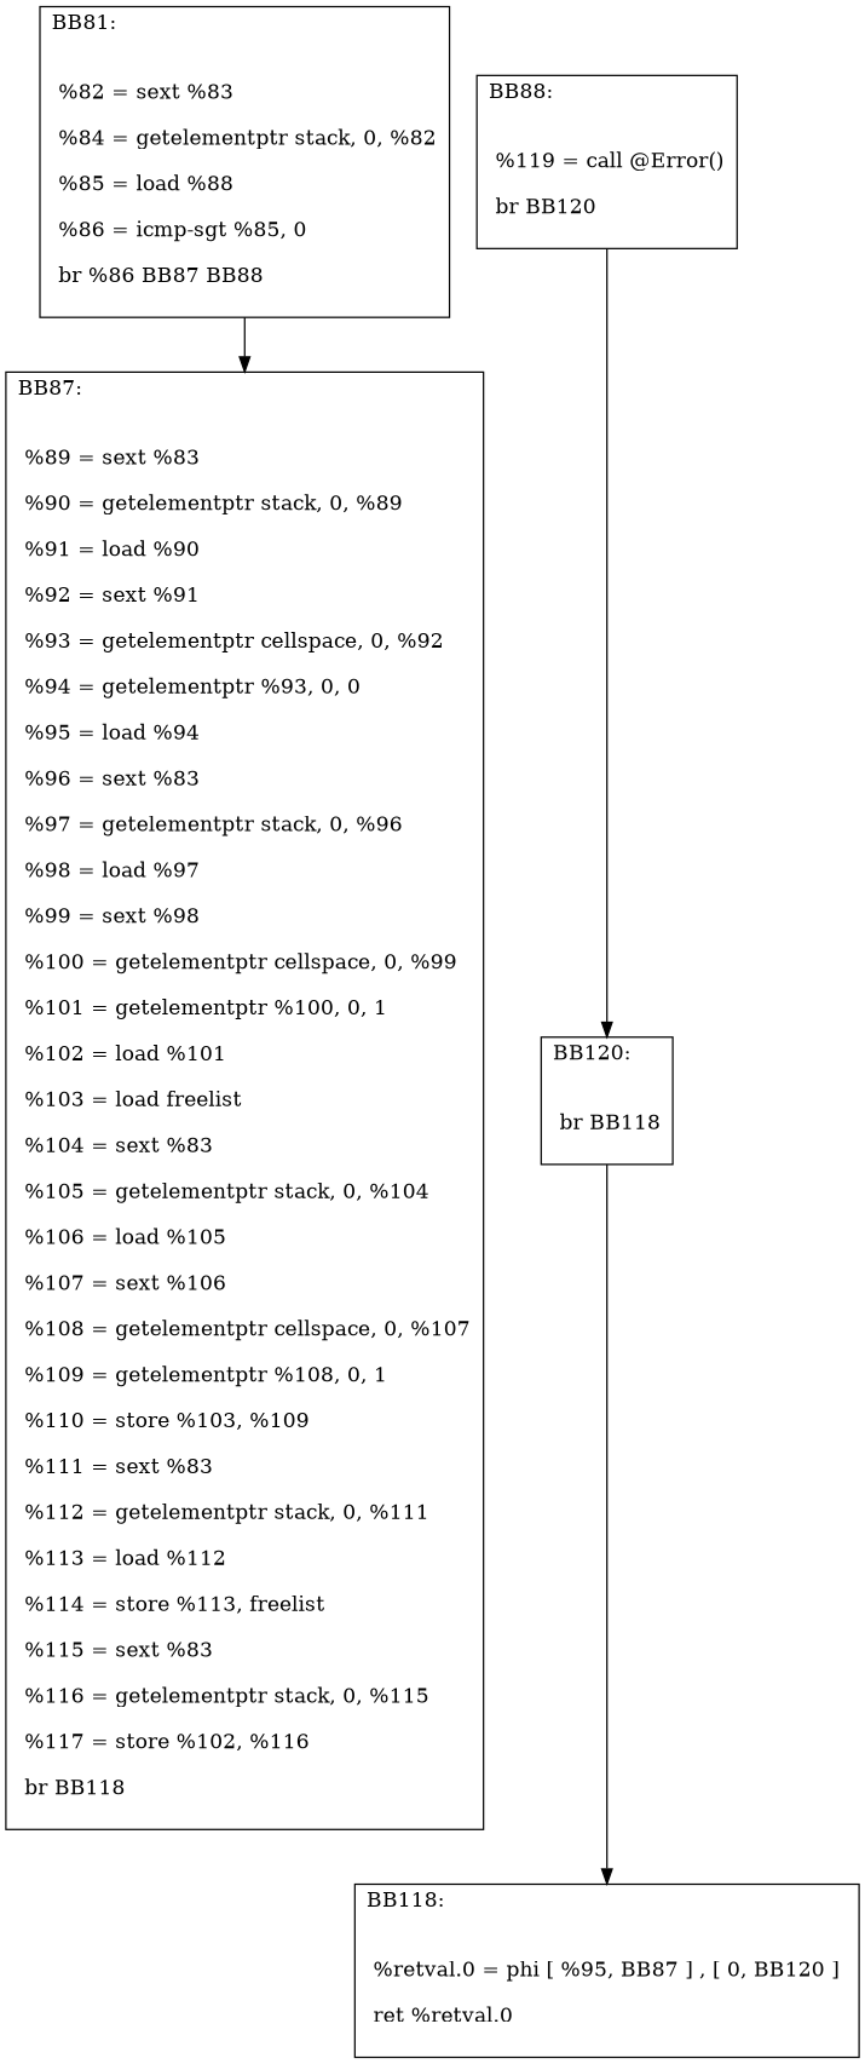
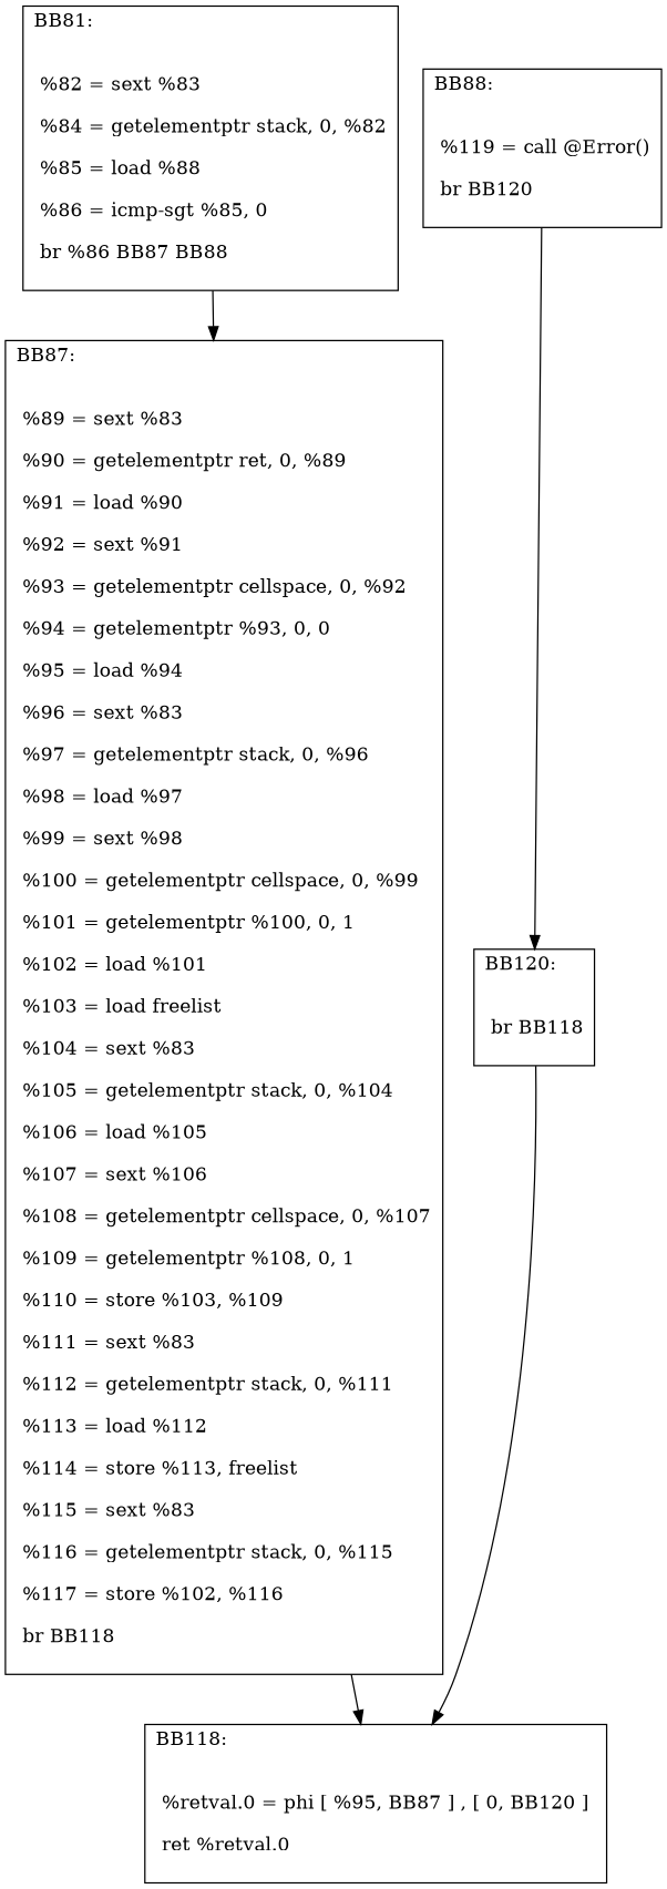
  digraph {
    node [shape=record]
    n1 [label="{BB81:\l\l\n             %82 = sext %83\l\n             %84 = getelementptr stack, 0, %82\l\n             %85 = load %88\l\n             %86 = icmp-sgt %85, 0\l\n             br %86 BB87 BB88\l\n             }"]
-   n2 [label="{BB87:\l\l\n             %89 = sext %83\l\n             %90 = getelementptr stack, 0, %89\l\n             %91 = load %90\l\n             %92 = sext %91\l\n             %93 = getelementptr cellspace, 0, %92\l\n             %94 = getelementptr %93, 0, 0\l\n             %95 = load %94\l\n             %96 = sext %83\l\n             %97 = getelementptr stack, 0, %96\l\n             %98 = load %97\l\n             %99 = sext %98\l\n             %100 = getelementptr cellspace, 0, %99\l\n             %101 = getelementptr %100, 0, 1\l\n             %102 = load %101\l\n             %103 = load freelist\l\n             %104 = sext %83\l\n             %105 = getelementptr stack, 0, %104\l\n             %106 = load %105\l\n             %107 = sext %106\l\n             %108 = getelementptr cellspace, 0, %107\l\n             %109 = getelementptr %108, 0, 1\l\n             %110 = store %103, %109\l\n             %111 = sext %83\l\n             %112 = getelementptr stack, 0, %111\l\n             %113 = load %112\l\n             %114 = store %113, freelist\l\n             %115 = sext %83\l\n             %116 = getelementptr stack, 0, %115\l\n             %117 = store %102, %116\l\n             br BB118\l\n             }"]
+   n2 [label="{BB87:\l\l\n             %89 = sext %83\l\n             %90 = getelementptr ret, 0, %89\l\n             %91 = load %90\l\n             %92 = sext %91\l\n             %93 = getelementptr cellspace, 0, %92\l\n             %94 = getelementptr %93, 0, 0\l\n             %95 = load %94\l\n             %96 = sext %83\l\n             %97 = getelementptr stack, 0, %96\l\n             %98 = load %97\l\n             %99 = sext %98\l\n             %100 = getelementptr cellspace, 0, %99\l\n             %101 = getelementptr %100, 0, 1\l\n             %102 = load %101\l\n             %103 = load freelist\l\n             %104 = sext %83\l\n             %105 = getelementptr stack, 0, %104\l\n             %106 = load %105\l\n             %107 = sext %106\l\n             %108 = getelementptr cellspace, 0, %107\l\n             %109 = getelementptr %108, 0, 1\l\n             %110 = store %103, %109\l\n             %111 = sext %83\l\n             %112 = getelementptr stack, 0, %111\l\n             %113 = load %112\l\n             %114 = store %113, freelist\l\n             %115 = sext %83\l\n             %116 = getelementptr stack, 0, %115\l\n             %117 = store %102, %116\l\n             br BB118\l\n             }"]
    n3 [label="{BB118:\l\l\n             %retval.0 = phi [ %95, BB87 ] , [ 0, BB120 ] \l\n             ret %retval.0\l\n             }"]
    n4 [label="{BB88:\l\l\n             %119 = call @Error()\l\n             br BB120\l\n             }"]
    n5 [label="{BB120:\l\l\n             br BB118\l\n             }"]
    n1 -> n2
+   n2 -> n3
    n4 -> n5
    n5 -> n3
  }
